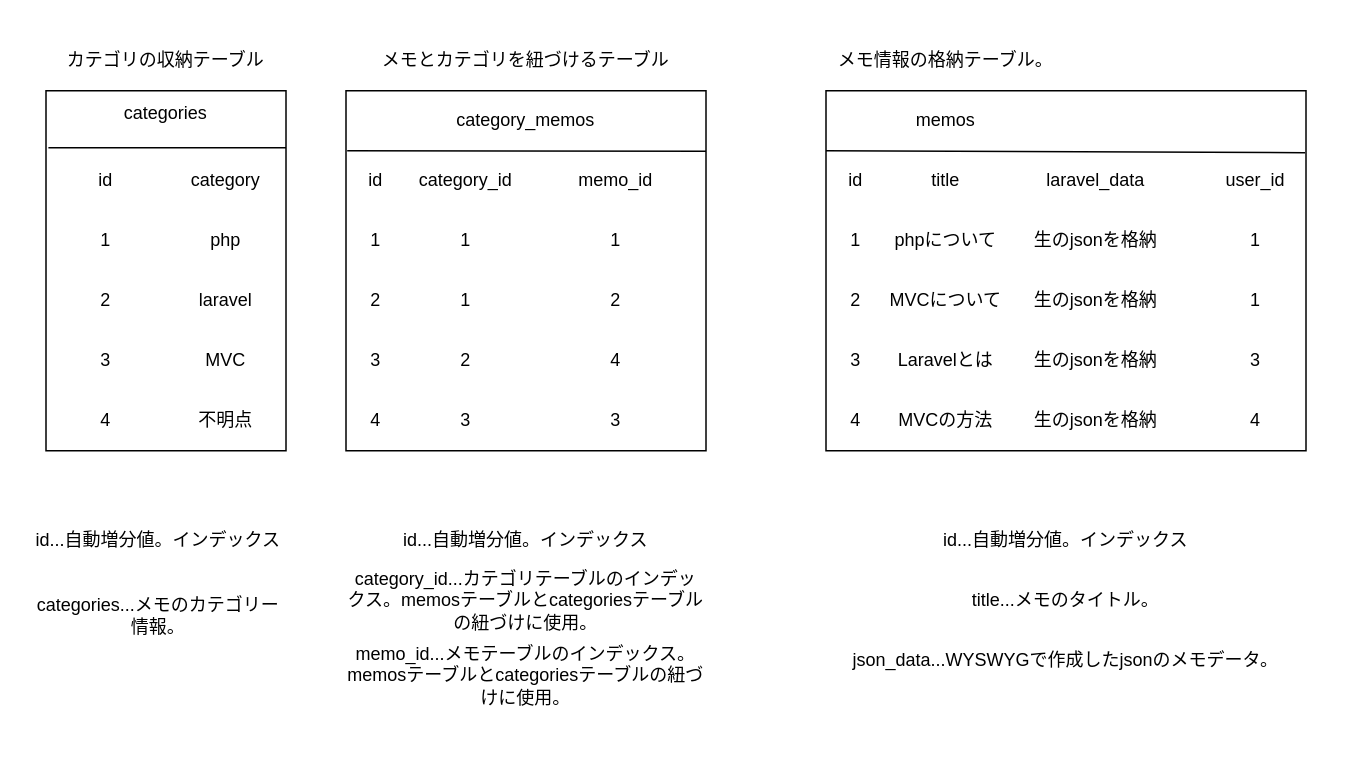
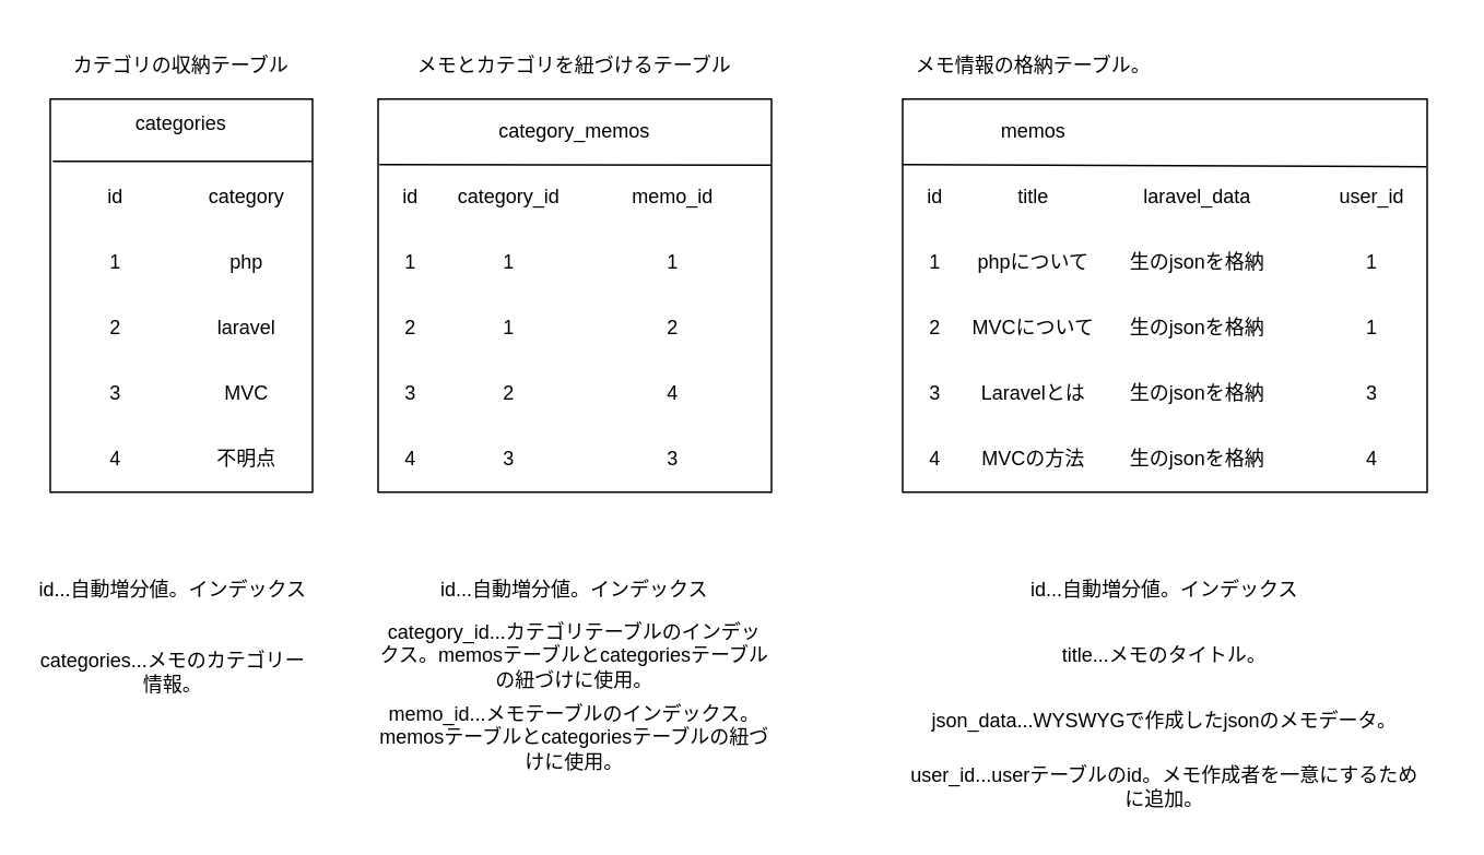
  <mxCell id="0" />
  <mxCell id="1" parent="0" />
  <mxCell id="2" value="カテゴリの収納テーブル" style="text;html=1;strokeColor=none;fillColor=none;align=center;verticalAlign=middle;whiteSpace=wrap;rounded=0;" vertex="1" parent="1"><mxGeometry x="30" y="20" width="160" height="40" as="geometry" /></mxCell>
  <mxCell id="3" value="categories" style="text;html=1;strokeColor=none;fillColor=none;align=center;verticalAlign=middle;whiteSpace=wrap;rounded=0;" vertex="1" parent="1"><mxGeometry x="30" y="60" width="160" height="30" as="geometry" /></mxCell>
  <mxCell id="4" value="id" style="text;html=1;strokeColor=none;fillColor=none;align=center;verticalAlign=middle;whiteSpace=wrap;rounded=0;" vertex="1" parent="1"><mxGeometry x="30" y="100" width="80" height="40" as="geometry" /></mxCell>
  <mxCell id="5" value="category" style="text;html=1;strokeColor=none;fillColor=none;align=center;verticalAlign=middle;whiteSpace=wrap;rounded=0;" vertex="1" parent="1"><mxGeometry x="110" y="100" width="80" height="40" as="geometry" /></mxCell>
  <mxCell id="6" value="1" style="text;html=1;strokeColor=none;fillColor=none;align=center;verticalAlign=middle;whiteSpace=wrap;rounded=0;" vertex="1" parent="1"><mxGeometry x="30" y="140" width="80" height="40" as="geometry" /></mxCell>
  <mxCell id="7" value="2" style="text;html=1;strokeColor=none;fillColor=none;align=center;verticalAlign=middle;whiteSpace=wrap;rounded=0;" vertex="1" parent="1"><mxGeometry x="30" y="180" width="80" height="40" as="geometry" /></mxCell>
  <mxCell id="8" value="3" style="text;html=1;strokeColor=none;fillColor=none;align=center;verticalAlign=middle;whiteSpace=wrap;rounded=0;" vertex="1" parent="1"><mxGeometry x="30" y="220" width="80" height="40" as="geometry" /></mxCell>
  <mxCell id="9" value="4" style="text;html=1;strokeColor=none;fillColor=none;align=center;verticalAlign=middle;whiteSpace=wrap;rounded=0;" vertex="1" parent="1"><mxGeometry x="30" y="260" width="80" height="40" as="geometry" /></mxCell>
  <mxCell id="10" value="php" style="text;html=1;strokeColor=none;fillColor=none;align=center;verticalAlign=middle;whiteSpace=wrap;rounded=0;" vertex="1" parent="1"><mxGeometry x="110" y="140" width="80" height="40" as="geometry" /></mxCell>
  <mxCell id="11" value="MVC" style="text;html=1;strokeColor=none;fillColor=none;align=center;verticalAlign=middle;whiteSpace=wrap;rounded=0;" vertex="1" parent="1"><mxGeometry x="110" y="220" width="80" height="40" as="geometry" /></mxCell>
  <mxCell id="12" value="不明点" style="text;html=1;strokeColor=none;fillColor=none;align=center;verticalAlign=middle;whiteSpace=wrap;rounded=0;" vertex="1" parent="1"><mxGeometry x="110" y="260" width="80" height="40" as="geometry" /></mxCell>
  <mxCell id="13" value="laravel" style="text;html=1;strokeColor=none;fillColor=none;align=center;verticalAlign=middle;whiteSpace=wrap;rounded=0;" vertex="1" parent="1"><mxGeometry x="110" y="180" width="80" height="40" as="geometry" /></mxCell>
  <mxCell id="14" style="edgeStyle=orthogonalEdgeStyle;rounded=0;orthogonalLoop=1;jettySize=auto;html=1;exitX=0.5;exitY=1;exitDx=0;exitDy=0;" edge="1" parent="1" source="12" target="12"><mxGeometry relative="1" as="geometry" /></mxCell>
  <mxCell id="15" value="" style="rounded=0;whiteSpace=wrap;html=1;fillColor=none;" vertex="1" parent="1"><mxGeometry x="30" y="60" width="160" height="240" as="geometry" /></mxCell>
  <mxCell id="16" value="" style="endArrow=none;html=1;rounded=0;exitX=0.01;exitY=0.158;exitDx=0;exitDy=0;exitPerimeter=0;entryX=1;entryY=0.158;entryDx=0;entryDy=0;entryPerimeter=0;" edge="1" parent="1" source="15" target="15"><mxGeometry width="50" height="50" relative="1" as="geometry"><mxPoint x="85" y="130" as="sourcePoint" /><mxPoint x="135" y="80" as="targetPoint" /><Array as="points"><mxPoint x="130" y="98" /></Array></mxGeometry></mxCell>
  <mxCell id="17" value="メモとカテゴリを紐づけるテーブル" style="text;html=1;strokeColor=none;fillColor=none;align=center;verticalAlign=middle;whiteSpace=wrap;rounded=0;" vertex="1" parent="1"><mxGeometry x="230" y="20" width="240" height="40" as="geometry" /></mxCell>
  <mxCell id="18" value="category_memos" style="text;html=1;strokeColor=none;fillColor=none;align=center;verticalAlign=middle;whiteSpace=wrap;rounded=0;" vertex="1" parent="1"><mxGeometry x="230" y="60" width="240" height="40" as="geometry" /></mxCell>
  <mxCell id="19" value="id" style="text;html=1;strokeColor=none;fillColor=none;align=center;verticalAlign=middle;whiteSpace=wrap;rounded=0;" vertex="1" parent="1"><mxGeometry x="230" y="100" width="40" height="40" as="geometry" /></mxCell>
  <mxCell id="20" value="category_id" style="text;html=1;strokeColor=none;fillColor=none;align=center;verticalAlign=middle;whiteSpace=wrap;rounded=0;" vertex="1" parent="1"><mxGeometry x="270" y="100" width="80" height="40" as="geometry" /></mxCell>
  <mxCell id="21" value="memo_id" style="text;html=1;strokeColor=none;fillColor=none;align=center;verticalAlign=middle;whiteSpace=wrap;rounded=0;" vertex="1" parent="1"><mxGeometry x="350" y="100" width="120" height="40" as="geometry" /></mxCell>
  <mxCell id="22" value="1" style="text;html=1;strokeColor=none;fillColor=none;align=center;verticalAlign=middle;whiteSpace=wrap;rounded=0;" vertex="1" parent="1"><mxGeometry x="230" y="140" width="40" height="40" as="geometry" /></mxCell>
  <mxCell id="23" value="2" style="text;html=1;strokeColor=none;fillColor=none;align=center;verticalAlign=middle;whiteSpace=wrap;rounded=0;" vertex="1" parent="1"><mxGeometry x="230" y="180" width="40" height="40" as="geometry" /></mxCell>
  <mxCell id="24" value="3" style="text;html=1;strokeColor=none;fillColor=none;align=center;verticalAlign=middle;whiteSpace=wrap;rounded=0;" vertex="1" parent="1"><mxGeometry x="230" y="220" width="40" height="40" as="geometry" /></mxCell>
  <mxCell id="25" value="4" style="text;html=1;strokeColor=none;fillColor=none;align=center;verticalAlign=middle;whiteSpace=wrap;rounded=0;" vertex="1" parent="1"><mxGeometry x="230" y="260" width="40" height="40" as="geometry" /></mxCell>
  <mxCell id="26" value="1" style="text;html=1;strokeColor=none;fillColor=none;align=center;verticalAlign=middle;whiteSpace=wrap;rounded=0;" vertex="1" parent="1"><mxGeometry x="270" y="140" width="80" height="40" as="geometry" /></mxCell>
  <mxCell id="27" value="1" style="text;html=1;strokeColor=none;fillColor=none;align=center;verticalAlign=middle;whiteSpace=wrap;rounded=0;" vertex="1" parent="1"><mxGeometry x="270" y="180" width="80" height="40" as="geometry" /></mxCell>
  <mxCell id="28" value="2" style="text;html=1;strokeColor=none;fillColor=none;align=center;verticalAlign=middle;whiteSpace=wrap;rounded=0;" vertex="1" parent="1"><mxGeometry x="270" y="220" width="80" height="40" as="geometry" /></mxCell>
  <mxCell id="29" value="3" style="text;html=1;strokeColor=none;fillColor=none;align=center;verticalAlign=middle;whiteSpace=wrap;rounded=0;" vertex="1" parent="1"><mxGeometry x="270" y="260" width="80" height="40" as="geometry" /></mxCell>
  <mxCell id="30" value="1" style="text;html=1;strokeColor=none;fillColor=none;align=center;verticalAlign=middle;whiteSpace=wrap;rounded=0;" vertex="1" parent="1"><mxGeometry x="350" y="140" width="120" height="40" as="geometry" /></mxCell>
  <mxCell id="31" value="2" style="text;html=1;strokeColor=none;fillColor=none;align=center;verticalAlign=middle;whiteSpace=wrap;rounded=0;" vertex="1" parent="1"><mxGeometry x="350" y="180" width="120" height="40" as="geometry" /></mxCell>
  <mxCell id="32" value="4" style="text;html=1;strokeColor=none;fillColor=none;align=center;verticalAlign=middle;whiteSpace=wrap;rounded=0;" vertex="1" parent="1"><mxGeometry x="350" y="220" width="120" height="40" as="geometry" /></mxCell>
  <mxCell id="33" value="3" style="text;html=1;strokeColor=none;fillColor=none;align=center;verticalAlign=middle;whiteSpace=wrap;rounded=0;" vertex="1" parent="1"><mxGeometry x="350" y="260" width="120" height="40" as="geometry" /></mxCell>
  <mxCell id="34" value="" style="rounded=0;whiteSpace=wrap;html=1;fillColor=none;" vertex="1" parent="1"><mxGeometry x="230" y="60" width="240" height="240" as="geometry" /></mxCell>
  <mxCell id="35" value="" style="endArrow=none;html=1;rounded=0;exitX=0.01;exitY=0.158;exitDx=0;exitDy=0;exitPerimeter=0;entryX=1;entryY=0.168;entryDx=0;entryDy=0;entryPerimeter=0;" edge="1" parent="1" target="34"><mxGeometry width="50" height="50" relative="1" as="geometry"><mxPoint x="230.8" y="100" as="sourcePoint" /><mxPoint x="389.2" y="100" as="targetPoint" /></mxGeometry></mxCell>
  <mxCell id="36" value="id...自動増分値。インデックス" style="text;html=1;strokeColor=none;fillColor=none;align=center;verticalAlign=middle;whiteSpace=wrap;rounded=0;" vertex="1" parent="1"><mxGeometry x="20" y="340" width="170" height="40" as="geometry" /></mxCell>
  <mxCell id="37" value="categories...メモのカテゴリー&lt;br&gt;情報。" style="text;html=1;strokeColor=none;fillColor=none;align=center;verticalAlign=middle;whiteSpace=wrap;rounded=0;" vertex="1" parent="1"><mxGeometry x="20" y="380" width="170" height="60" as="geometry" /></mxCell>
  <mxCell id="38" value="id...自動増分値。インデックス" style="text;html=1;strokeColor=none;fillColor=none;align=center;verticalAlign=middle;whiteSpace=wrap;rounded=0;" vertex="1" parent="1"><mxGeometry x="230" y="340" width="240" height="40" as="geometry" /></mxCell>
  <mxCell id="39" value="category_id...カテゴリテーブルのインデックス。memosテーブルとcategoriesテーブルの紐づけに使用。" style="text;html=1;strokeColor=none;fillColor=none;align=center;verticalAlign=middle;whiteSpace=wrap;rounded=0;" vertex="1" parent="1"><mxGeometry x="230" y="380" width="240" height="40" as="geometry" /></mxCell>
  <mxCell id="40" value="memo_id...メモテーブルのインデックス。&lt;br&gt;memosテーブルとcategoriesテーブルの紐づけに使用。" style="text;html=1;strokeColor=none;fillColor=none;align=center;verticalAlign=middle;whiteSpace=wrap;rounded=0;" vertex="1" parent="1"><mxGeometry x="230" y="430" width="240" height="40" as="geometry" /></mxCell>
  <mxCell id="41" value="メモ情報の格納テーブル。" style="text;html=1;strokeColor=none;fillColor=none;align=center;verticalAlign=middle;whiteSpace=wrap;rounded=0;" vertex="1" parent="1"><mxGeometry x="510" y="20" width="240" height="40" as="geometry" /></mxCell>
  <mxCell id="42" value="memos" style="text;html=1;strokeColor=none;fillColor=none;align=center;verticalAlign=middle;whiteSpace=wrap;rounded=0;" vertex="1" parent="1"><mxGeometry x="510" y="60" width="240" height="40" as="geometry" /></mxCell>
  <mxCell id="43" value="id" style="text;html=1;strokeColor=none;fillColor=none;align=center;verticalAlign=middle;whiteSpace=wrap;rounded=0;" vertex="1" parent="1"><mxGeometry x="550" y="100" width="40" height="40" as="geometry" /></mxCell>
  <mxCell id="44" value="1" style="text;html=1;strokeColor=none;fillColor=none;align=center;verticalAlign=middle;whiteSpace=wrap;rounded=0;" vertex="1" parent="1"><mxGeometry x="550" y="140" width="40" height="40" as="geometry" /></mxCell>
  <mxCell id="45" value="2" style="text;html=1;strokeColor=none;fillColor=none;align=center;verticalAlign=middle;whiteSpace=wrap;rounded=0;" vertex="1" parent="1"><mxGeometry x="550" y="180" width="40" height="40" as="geometry" /></mxCell>
  <mxCell id="46" value="3" style="text;html=1;strokeColor=none;fillColor=none;align=center;verticalAlign=middle;whiteSpace=wrap;rounded=0;" vertex="1" parent="1"><mxGeometry x="550" y="220" width="40" height="40" as="geometry" /></mxCell>
  <mxCell id="47" value="4" style="text;html=1;strokeColor=none;fillColor=none;align=center;verticalAlign=middle;whiteSpace=wrap;rounded=0;" vertex="1" parent="1"><mxGeometry x="550" y="260" width="40" height="40" as="geometry" /></mxCell>
  <mxCell id="48" value="title" style="text;html=1;strokeColor=none;fillColor=none;align=center;verticalAlign=middle;whiteSpace=wrap;rounded=0;" vertex="1" parent="1"><mxGeometry x="590" y="100" width="80" height="40" as="geometry" /></mxCell>
  <mxCell id="49" value="phpについて" style="text;html=1;strokeColor=none;fillColor=none;align=center;verticalAlign=middle;whiteSpace=wrap;rounded=0;" vertex="1" parent="1"><mxGeometry x="590" y="140" width="80" height="40" as="geometry" /></mxCell>
  <mxCell id="50" value="MVCについて" style="text;html=1;strokeColor=none;fillColor=none;align=center;verticalAlign=middle;whiteSpace=wrap;rounded=0;" vertex="1" parent="1"><mxGeometry x="590" y="180" width="80" height="40" as="geometry" /></mxCell>
  <mxCell id="51" value="Laravelとは" style="text;html=1;strokeColor=none;fillColor=none;align=center;verticalAlign=middle;whiteSpace=wrap;rounded=0;" vertex="1" parent="1"><mxGeometry x="590" y="220" width="80" height="40" as="geometry" /></mxCell>
  <mxCell id="52" value="MVCの方法" style="text;html=1;strokeColor=none;fillColor=none;align=center;verticalAlign=middle;whiteSpace=wrap;rounded=0;" vertex="1" parent="1"><mxGeometry x="590" y="260" width="80" height="40" as="geometry" /></mxCell>
  <mxCell id="53" value="laravel_data" style="text;html=1;strokeColor=none;fillColor=none;align=center;verticalAlign=middle;whiteSpace=wrap;rounded=0;" vertex="1" parent="1"><mxGeometry x="670" y="100" width="120" height="40" as="geometry" /></mxCell>
  <mxCell id="54" value="生のjsonを格納" style="text;html=1;strokeColor=none;fillColor=none;align=center;verticalAlign=middle;whiteSpace=wrap;rounded=0;" vertex="1" parent="1"><mxGeometry x="670" y="140" width="120" height="40" as="geometry" /></mxCell>
  <mxCell id="55" value="生のjsonを格納" style="text;html=1;strokeColor=none;fillColor=none;align=center;verticalAlign=middle;whiteSpace=wrap;rounded=0;" vertex="1" parent="1"><mxGeometry x="670" y="180" width="120" height="40" as="geometry" /></mxCell>
  <mxCell id="56" value="生のjsonを格納" style="text;html=1;strokeColor=none;fillColor=none;align=center;verticalAlign=middle;whiteSpace=wrap;rounded=0;" vertex="1" parent="1"><mxGeometry x="670" y="220" width="120" height="40" as="geometry" /></mxCell>
  <mxCell id="57" value="生のjsonを格納" style="text;html=1;strokeColor=none;fillColor=none;align=center;verticalAlign=middle;whiteSpace=wrap;rounded=0;" vertex="1" parent="1"><mxGeometry x="670" y="260" width="120" height="40" as="geometry" /></mxCell>
  <mxCell id="58" value="user_id" style="text;html=1;strokeColor=none;fillColor=none;align=center;verticalAlign=middle;whiteSpace=wrap;rounded=0;" vertex="1" parent="1"><mxGeometry x="790" y="100" width="93" height="40" as="geometry" /></mxCell>
  <mxCell id="59" value="1" style="text;html=1;strokeColor=none;fillColor=none;align=center;verticalAlign=middle;whiteSpace=wrap;rounded=0;" vertex="1" parent="1"><mxGeometry x="790" y="140" width="93" height="40" as="geometry" /></mxCell>
  <mxCell id="60" value="1" style="text;html=1;strokeColor=none;fillColor=none;align=center;verticalAlign=middle;whiteSpace=wrap;rounded=0;" vertex="1" parent="1"><mxGeometry x="790" y="180" width="93" height="40" as="geometry" /></mxCell>
  <mxCell id="61" value="3" style="text;html=1;strokeColor=none;fillColor=none;align=center;verticalAlign=middle;whiteSpace=wrap;rounded=0;" vertex="1" parent="1"><mxGeometry x="790" y="220" width="93" height="40" as="geometry" /></mxCell>
  <mxCell id="62" value="4" style="text;html=1;strokeColor=none;fillColor=none;align=center;verticalAlign=middle;whiteSpace=wrap;rounded=0;" vertex="1" parent="1"><mxGeometry x="790" y="260" width="93" height="40" as="geometry" /></mxCell>
  <mxCell id="63" value="" style="rounded=0;whiteSpace=wrap;html=1;fillColor=none;" vertex="1" parent="1"><mxGeometry x="550" y="60" width="320" height="240" as="geometry" /></mxCell>
  <mxCell id="64" value="" style="endArrow=none;html=1;rounded=0;exitX=0.01;exitY=0.158;exitDx=0;exitDy=0;exitPerimeter=0;entryX=0.998;entryY=0.172;entryDx=0;entryDy=0;entryPerimeter=0;" edge="1" parent="1" target="63"><mxGeometry width="50" height="50" relative="1" as="geometry"><mxPoint x="550" y="100" as="sourcePoint" /><mxPoint x="789.2" y="100.32" as="targetPoint" /></mxGeometry></mxCell>
  <mxCell id="65" value="id...自動増分値。インデックス" style="text;html=1;strokeColor=none;fillColor=none;align=center;verticalAlign=middle;whiteSpace=wrap;rounded=0;" vertex="1" parent="1"><mxGeometry x="550" y="340" width="320" height="40" as="geometry" /></mxCell>
  <mxCell id="66" value="title...メモのタイトル。" style="text;html=1;strokeColor=none;fillColor=none;align=center;verticalAlign=middle;whiteSpace=wrap;rounded=0;" vertex="1" parent="1"><mxGeometry x="550" y="380" width="320" height="40" as="geometry" /></mxCell>
  <mxCell id="67" value="json_data...WYSWYGで作成したjsonのメモデータ。" style="text;html=1;strokeColor=none;fillColor=none;align=center;verticalAlign=middle;whiteSpace=wrap;rounded=0;" vertex="1" parent="1"><mxGeometry x="550" y="420" width="320" height="40" as="geometry" /></mxCell>
+ <mxCell id="68" value="user_id...userテーブルのid。メモ作成者を一意にするために追加。" style="text;html=1;strokeColor=none;fillColor=none;align=center;verticalAlign=middle;whiteSpace=wrap;rounded=0;" vertex="1" parent="1"><mxGeometry x="550" y="460" width="320" height="40" as="geometry" /></mxCell>
